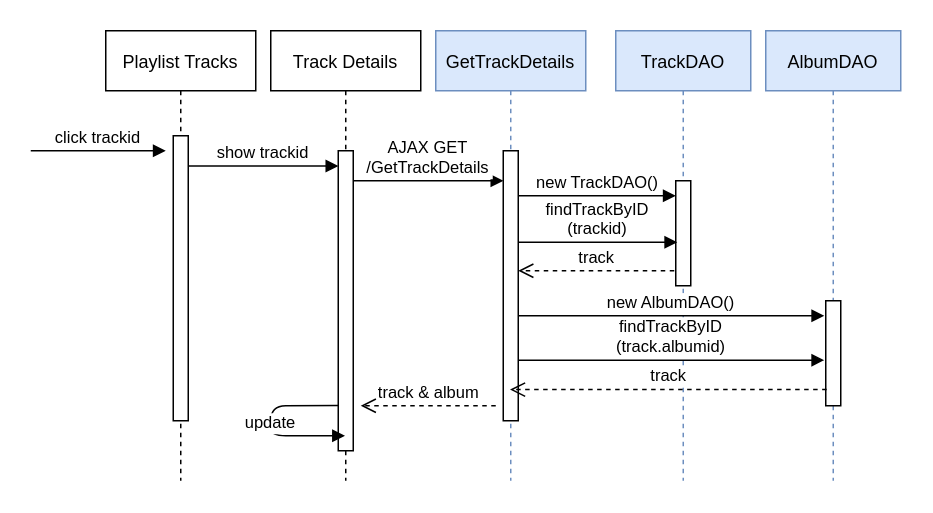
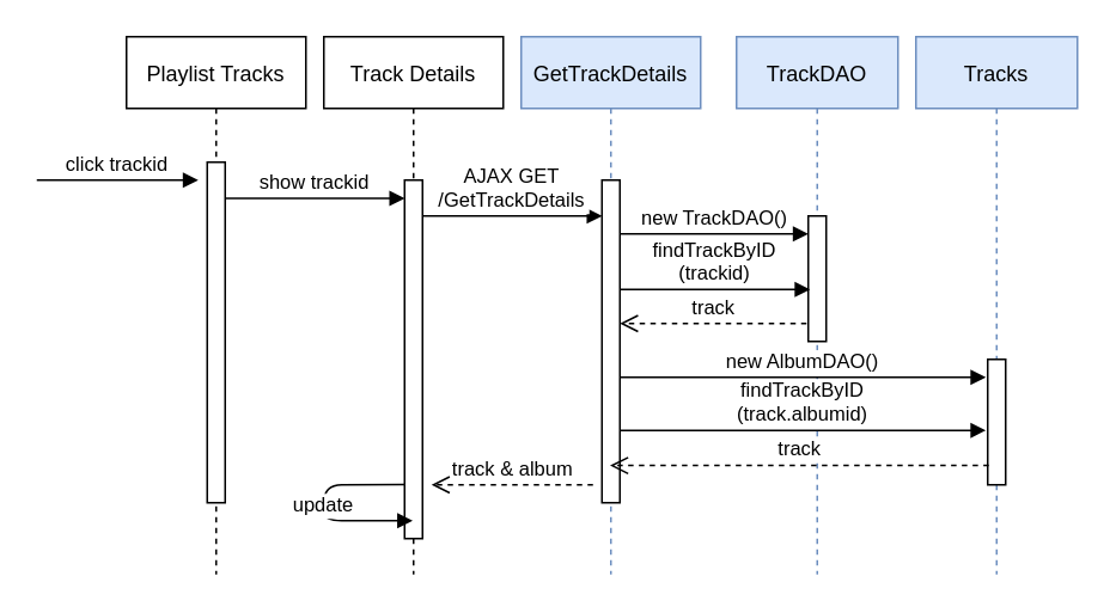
  <mxCell id="0" />
  <mxCell id="1" parent="0" />
  <mxCell id="2" value="Playlist Tracks" style="shape=umlLifeline;perimeter=lifelinePerimeter;container=1;collapsible=0;recursiveResize=0;rounded=0;shadow=0;strokeWidth=1;" parent="1" vertex="1"><mxGeometry x="70" y="20" width="100" height="300" as="geometry" /></mxCell>
  <mxCell id="3" value="" style="points=[];perimeter=orthogonalPerimeter;rounded=0;shadow=0;strokeWidth=1;" parent="2" vertex="1"><mxGeometry x="45" y="70" width="10" height="190" as="geometry" /></mxCell>
  <mxCell id="4" value="Track Details" style="shape=umlLifeline;perimeter=lifelinePerimeter;container=1;collapsible=0;recursiveResize=0;rounded=0;shadow=0;strokeWidth=1;" parent="1" vertex="1"><mxGeometry x="180" y="20" width="100" height="300" as="geometry" /></mxCell>
  <mxCell id="5" value="" style="points=[];perimeter=orthogonalPerimeter;rounded=0;shadow=0;strokeWidth=1;" parent="4" vertex="1"><mxGeometry x="45" y="80" width="10" height="200" as="geometry" /></mxCell>
  <mxCell id="6" value="update" style="verticalAlign=bottom;endArrow=block;shadow=0;strokeWidth=1;exitX=0.001;exitY=0.849;exitDx=0;exitDy=0;exitPerimeter=0;" parent="4" source="5" target="4" edge="1"><mxGeometry x="0.136" relative="1" as="geometry"><mxPoint x="40" y="210" as="sourcePoint" /><mxPoint x="150.1" y="220.0" as="targetPoint" /><Array as="points"><mxPoint y="250" /><mxPoint y="270" /></Array><mxPoint as="offset" /></mxGeometry></mxCell>
  <mxCell id="7" value="show trackid" style="verticalAlign=bottom;endArrow=block;entryX=0.01;entryY=0.051;shadow=0;strokeWidth=1;entryDx=0;entryDy=0;entryPerimeter=0;" parent="1" source="3" target="5" edge="1"><mxGeometry relative="1" as="geometry"><mxPoint x="225" y="100" as="sourcePoint" /></mxGeometry></mxCell>
  <mxCell id="8" value="click trackid" style="verticalAlign=bottom;endArrow=block;entryX=0;entryY=0;shadow=0;strokeWidth=1;" parent="1" edge="1"><mxGeometry relative="1" as="geometry"><mxPoint x="20" y="100" as="sourcePoint" /><mxPoint x="110" y="100" as="targetPoint" /></mxGeometry></mxCell>
  <mxCell id="9" value="GetTrackDetails" style="shape=umlLifeline;perimeter=lifelinePerimeter;container=1;collapsible=0;recursiveResize=0;rounded=0;shadow=0;strokeWidth=1;fillColor=#dae8fc;strokeColor=#6c8ebf;" parent="1" vertex="1"><mxGeometry x="290" y="20" width="100" height="300" as="geometry" /></mxCell>
  <mxCell id="10" value="" style="points=[];perimeter=orthogonalPerimeter;rounded=0;shadow=0;strokeWidth=1;" parent="9" vertex="1"><mxGeometry x="45" y="80" width="10" height="180" as="geometry" /></mxCell>
  <mxCell id="11" value="TrackDAO" style="shape=umlLifeline;perimeter=lifelinePerimeter;container=1;collapsible=0;recursiveResize=0;rounded=0;shadow=0;strokeWidth=1;fillColor=#dae8fc;strokeColor=#6c8ebf;" parent="1" vertex="1"><mxGeometry x="410" y="20" width="90" height="300" as="geometry" /></mxCell>
  <mxCell id="12" value="" style="points=[];perimeter=orthogonalPerimeter;rounded=0;shadow=0;strokeWidth=1;" parent="11" vertex="1"><mxGeometry x="40" y="100" width="10" height="70" as="geometry" /></mxCell>
- <mxCell id="13" value="AlbumDAO" style="shape=umlLifeline;perimeter=lifelinePerimeter;container=1;collapsible=0;recursiveResize=0;rounded=0;shadow=0;strokeWidth=1;fillColor=#dae8fc;strokeColor=#6c8ebf;" parent="1" vertex="1"><mxGeometry x="510" y="20" width="90" height="300" as="geometry" /></mxCell>
+ <mxCell id="13" value="Tracks" style="shape=umlLifeline;perimeter=lifelinePerimeter;container=1;collapsible=0;recursiveResize=0;rounded=0;shadow=0;strokeWidth=1;fillColor=#dae8fc;strokeColor=#6c8ebf;" parent="1" vertex="1"><mxGeometry x="510" y="20" width="90" height="300" as="geometry" /></mxCell>
  <mxCell id="14" value="" style="points=[];perimeter=orthogonalPerimeter;rounded=0;shadow=0;strokeWidth=1;" parent="13" vertex="1"><mxGeometry x="40" y="180" width="10" height="70" as="geometry" /></mxCell>
  <mxCell id="15" value="AJAX GET&#10;/GetTrackDetails" style="verticalAlign=bottom;endArrow=block;entryX=0.01;entryY=0.051;shadow=0;strokeWidth=1;entryDx=0;entryDy=0;entryPerimeter=0;" parent="1" edge="1"><mxGeometry relative="1" as="geometry"><mxPoint x="235" y="120" as="sourcePoint" /><mxPoint x="335.1" y="120" as="targetPoint" /></mxGeometry></mxCell>
  <mxCell id="16" value="track &amp;amp; album" style="html=1;verticalAlign=bottom;endArrow=open;dashed=1;endSize=8;" parent="1" edge="1"><mxGeometry relative="1" as="geometry"><mxPoint x="330" y="270" as="sourcePoint" /><mxPoint x="240" y="270" as="targetPoint" /></mxGeometry></mxCell>
  <mxCell id="17" value="new TrackDAO()" style="verticalAlign=bottom;endArrow=block;shadow=0;strokeWidth=1;" parent="1" target="12" edge="1"><mxGeometry relative="1" as="geometry"><mxPoint x="345" y="130" as="sourcePoint" /><mxPoint x="445.1" y="130" as="targetPoint" /></mxGeometry></mxCell>
  <mxCell id="18" value="findTrackByID&#10;(trackid)" style="verticalAlign=bottom;endArrow=block;shadow=0;strokeWidth=1;" parent="1" source="10" edge="1"><mxGeometry relative="1" as="geometry"><mxPoint x="345" y="150" as="sourcePoint" /><mxPoint x="451" y="161" as="targetPoint" /></mxGeometry></mxCell>
  <mxCell id="19" value="new AlbumDAO()" style="verticalAlign=bottom;endArrow=block;shadow=0;strokeWidth=1;" parent="1" source="10" edge="1"><mxGeometry relative="1" as="geometry"><mxPoint x="345" y="200" as="sourcePoint" /><mxPoint x="549" y="210" as="targetPoint" /></mxGeometry></mxCell>
  <mxCell id="20" value="findTrackByID&#10;(track.albumid)" style="verticalAlign=bottom;endArrow=block;shadow=0;strokeWidth=1;entryX=-0.1;entryY=0.566;entryDx=0;entryDy=0;entryPerimeter=0;" parent="1" source="10" target="14" edge="1"><mxGeometry relative="1" as="geometry"><mxPoint x="350" y="240" as="sourcePoint" /><mxPoint x="545" y="240" as="targetPoint" /></mxGeometry></mxCell>
  <mxCell id="21" value="track" style="html=1;verticalAlign=bottom;endArrow=open;dashed=1;endSize=8;" parent="1" target="10" edge="1"><mxGeometry relative="1" as="geometry"><mxPoint x="449" y="180" as="sourcePoint" /><mxPoint x="340" y="170" as="targetPoint" /></mxGeometry></mxCell>
  <mxCell id="22" value="track" style="html=1;verticalAlign=bottom;endArrow=open;dashed=1;endSize=8;exitX=0.06;exitY=0.846;exitDx=0;exitDy=0;exitPerimeter=0;" parent="1" source="14" target="9" edge="1"><mxGeometry relative="1" as="geometry"><mxPoint x="449" y="240" as="sourcePoint" /><mxPoint x="350" y="250" as="targetPoint" /></mxGeometry></mxCell>
